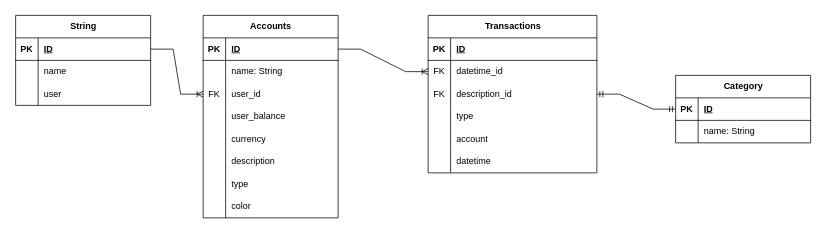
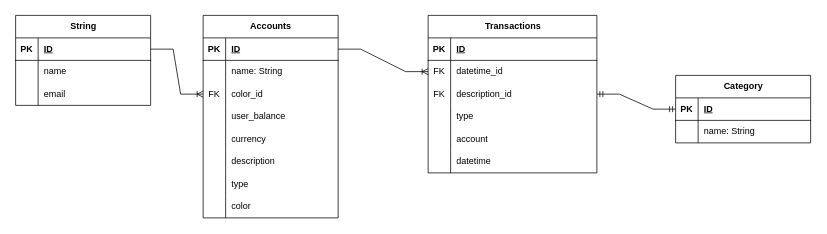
  <mxCell id="0" />
  <mxCell id="1" parent="0" />
  <mxCell id="2" value="String" style="shape=table;startSize=30;container=1;collapsible=1;childLayout=tableLayout;fixedRows=1;rowLines=0;fontStyle=1;align=center;resizeLast=1;html=1;rounded=0;labelBackgroundColor=none;" parent="1" vertex="1"><mxGeometry x="20" y="20" width="180" height="120" as="geometry" /></mxCell>
  <mxCell id="3" value="" style="shape=tableRow;horizontal=0;startSize=0;swimlaneHead=0;swimlaneBody=0;fillColor=none;collapsible=0;dropTarget=0;points=[[0,0.5],[1,0.5]];portConstraint=eastwest;top=0;left=0;right=0;bottom=1;rounded=0;labelBackgroundColor=none;" parent="2" vertex="1"><mxGeometry y="30" width="180" height="30" as="geometry" /></mxCell>
  <mxCell id="4" value="PK" style="shape=partialRectangle;connectable=0;fillColor=none;top=0;left=0;bottom=0;right=0;fontStyle=1;overflow=hidden;whiteSpace=wrap;html=1;rounded=0;labelBackgroundColor=none;" parent="3" vertex="1"><mxGeometry width="30" height="30" as="geometry"><mxRectangle width="30" height="30" as="alternateBounds" /></mxGeometry></mxCell>
  <mxCell id="5" value="ID" style="shape=partialRectangle;connectable=0;fillColor=none;top=0;left=0;bottom=0;right=0;align=left;spacingLeft=6;fontStyle=5;overflow=hidden;whiteSpace=wrap;html=1;rounded=0;labelBackgroundColor=none;" parent="3" vertex="1"><mxGeometry x="30" width="150" height="30" as="geometry"><mxRectangle width="150" height="30" as="alternateBounds" /></mxGeometry></mxCell>
  <mxCell id="6" value="" style="shape=tableRow;horizontal=0;startSize=0;swimlaneHead=0;swimlaneBody=0;fillColor=none;collapsible=0;dropTarget=0;points=[[0,0.5],[1,0.5]];portConstraint=eastwest;top=0;left=0;right=0;bottom=0;rounded=0;labelBackgroundColor=none;" parent="2" vertex="1"><mxGeometry y="60" width="180" height="30" as="geometry" /></mxCell>
  <mxCell id="7" value="" style="shape=partialRectangle;connectable=0;fillColor=none;top=0;left=0;bottom=0;right=0;editable=1;overflow=hidden;whiteSpace=wrap;html=1;rounded=0;labelBackgroundColor=none;" parent="6" vertex="1"><mxGeometry width="30" height="30" as="geometry"><mxRectangle width="30" height="30" as="alternateBounds" /></mxGeometry></mxCell>
  <mxCell id="8" value="name" style="shape=partialRectangle;connectable=0;fillColor=none;top=0;left=0;bottom=0;right=0;align=left;spacingLeft=6;overflow=hidden;whiteSpace=wrap;html=1;rounded=0;labelBackgroundColor=none;" parent="6" vertex="1"><mxGeometry x="30" width="150" height="30" as="geometry"><mxRectangle width="150" height="30" as="alternateBounds" /></mxGeometry></mxCell>
  <mxCell id="9" value="" style="shape=tableRow;horizontal=0;startSize=0;swimlaneHead=0;swimlaneBody=0;fillColor=none;collapsible=0;dropTarget=0;points=[[0,0.5],[1,0.5]];portConstraint=eastwest;top=0;left=0;right=0;bottom=0;rounded=0;labelBackgroundColor=none;" parent="2" vertex="1"><mxGeometry y="90" width="180" height="30" as="geometry" /></mxCell>
  <mxCell id="10" value="" style="shape=partialRectangle;connectable=0;fillColor=none;top=0;left=0;bottom=0;right=0;editable=1;overflow=hidden;whiteSpace=wrap;html=1;rounded=0;labelBackgroundColor=none;" parent="9" vertex="1"><mxGeometry width="30" height="30" as="geometry"><mxRectangle width="30" height="30" as="alternateBounds" /></mxGeometry></mxCell>
- <mxCell id="11" value="user" style="shape=partialRectangle;connectable=0;fillColor=none;top=0;left=0;bottom=0;right=0;align=left;spacingLeft=6;overflow=hidden;whiteSpace=wrap;html=1;rounded=0;labelBackgroundColor=none;" parent="9" vertex="1"><mxGeometry x="30" width="150" height="30" as="geometry"><mxRectangle width="150" height="30" as="alternateBounds" /></mxGeometry></mxCell>
+ <mxCell id="11" value="email" style="shape=partialRectangle;connectable=0;fillColor=none;top=0;left=0;bottom=0;right=0;align=left;spacingLeft=6;overflow=hidden;whiteSpace=wrap;html=1;rounded=0;labelBackgroundColor=none;" parent="9" vertex="1"><mxGeometry x="30" width="150" height="30" as="geometry"><mxRectangle width="150" height="30" as="alternateBounds" /></mxGeometry></mxCell>
  <mxCell id="12" value="Accounts" style="shape=table;startSize=30;container=1;collapsible=1;childLayout=tableLayout;fixedRows=1;rowLines=0;fontStyle=1;align=center;resizeLast=1;html=1;rounded=0;labelBackgroundColor=none;" parent="1" vertex="1"><mxGeometry x="270" y="20" width="180" height="270" as="geometry" /></mxCell>
  <mxCell id="13" value="" style="shape=tableRow;horizontal=0;startSize=0;swimlaneHead=0;swimlaneBody=0;fillColor=none;collapsible=0;dropTarget=0;points=[[0,0.5],[1,0.5]];portConstraint=eastwest;top=0;left=0;right=0;bottom=1;rounded=0;labelBackgroundColor=none;" parent="12" vertex="1"><mxGeometry y="30" width="180" height="30" as="geometry" /></mxCell>
  <mxCell id="14" value="PK" style="shape=partialRectangle;connectable=0;fillColor=none;top=0;left=0;bottom=0;right=0;fontStyle=1;overflow=hidden;whiteSpace=wrap;html=1;rounded=0;labelBackgroundColor=none;" parent="13" vertex="1"><mxGeometry width="30" height="30" as="geometry"><mxRectangle width="30" height="30" as="alternateBounds" /></mxGeometry></mxCell>
  <mxCell id="15" value="ID" style="shape=partialRectangle;connectable=0;fillColor=none;top=0;left=0;bottom=0;right=0;align=left;spacingLeft=6;fontStyle=5;overflow=hidden;whiteSpace=wrap;html=1;rounded=0;labelBackgroundColor=none;" parent="13" vertex="1"><mxGeometry x="30" width="150" height="30" as="geometry"><mxRectangle width="150" height="30" as="alternateBounds" /></mxGeometry></mxCell>
  <mxCell id="16" value="" style="shape=tableRow;horizontal=0;startSize=0;swimlaneHead=0;swimlaneBody=0;fillColor=none;collapsible=0;dropTarget=0;points=[[0,0.5],[1,0.5]];portConstraint=eastwest;top=0;left=0;right=0;bottom=0;rounded=0;labelBackgroundColor=none;" parent="12" vertex="1"><mxGeometry y="60" width="180" height="30" as="geometry" /></mxCell>
  <mxCell id="17" value="" style="shape=partialRectangle;connectable=0;fillColor=none;top=0;left=0;bottom=0;right=0;editable=1;overflow=hidden;whiteSpace=wrap;html=1;rounded=0;labelBackgroundColor=none;" parent="16" vertex="1"><mxGeometry width="30" height="30" as="geometry"><mxRectangle width="30" height="30" as="alternateBounds" /></mxGeometry></mxCell>
  <mxCell id="18" value="name: String" style="shape=partialRectangle;connectable=0;fillColor=none;top=0;left=0;bottom=0;right=0;align=left;spacingLeft=6;overflow=hidden;whiteSpace=wrap;html=1;rounded=0;labelBackgroundColor=none;" parent="16" vertex="1"><mxGeometry x="30" width="150" height="30" as="geometry"><mxRectangle width="150" height="30" as="alternateBounds" /></mxGeometry></mxCell>
  <mxCell id="19" value="" style="shape=tableRow;horizontal=0;startSize=0;swimlaneHead=0;swimlaneBody=0;fillColor=none;collapsible=0;dropTarget=0;points=[[0,0.5],[1,0.5]];portConstraint=eastwest;top=0;left=0;right=0;bottom=0;rounded=0;labelBackgroundColor=none;" parent="12" vertex="1"><mxGeometry y="90" width="180" height="30" as="geometry" /></mxCell>
  <mxCell id="20" value="FK" style="shape=partialRectangle;connectable=0;fillColor=none;top=0;left=0;bottom=0;right=0;editable=1;overflow=hidden;whiteSpace=wrap;html=1;rounded=0;labelBackgroundColor=none;" parent="19" vertex="1"><mxGeometry width="30" height="30" as="geometry"><mxRectangle width="30" height="30" as="alternateBounds" /></mxGeometry></mxCell>
- <mxCell id="21" value="user_id" style="shape=partialRectangle;connectable=0;fillColor=none;top=0;left=0;bottom=0;right=0;align=left;spacingLeft=6;overflow=hidden;whiteSpace=wrap;html=1;rounded=0;labelBackgroundColor=none;" parent="19" vertex="1"><mxGeometry x="30" width="150" height="30" as="geometry"><mxRectangle width="150" height="30" as="alternateBounds" /></mxGeometry></mxCell>
+ <mxCell id="21" value="color_id" style="shape=partialRectangle;connectable=0;fillColor=none;top=0;left=0;bottom=0;right=0;align=left;spacingLeft=6;overflow=hidden;whiteSpace=wrap;html=1;rounded=0;labelBackgroundColor=none;" parent="19" vertex="1"><mxGeometry x="30" width="150" height="30" as="geometry"><mxRectangle width="150" height="30" as="alternateBounds" /></mxGeometry></mxCell>
  <mxCell id="22" style="shape=tableRow;horizontal=0;startSize=0;swimlaneHead=0;swimlaneBody=0;fillColor=none;collapsible=0;dropTarget=0;points=[[0,0.5],[1,0.5]];portConstraint=eastwest;top=0;left=0;right=0;bottom=0;rounded=0;labelBackgroundColor=none;" parent="12" vertex="1"><mxGeometry y="120" width="180" height="30" as="geometry" /></mxCell>
  <mxCell id="23" style="shape=partialRectangle;connectable=0;fillColor=none;top=0;left=0;bottom=0;right=0;editable=1;overflow=hidden;whiteSpace=wrap;html=1;rounded=0;labelBackgroundColor=none;" parent="22" vertex="1"><mxGeometry width="30" height="30" as="geometry"><mxRectangle width="30" height="30" as="alternateBounds" /></mxGeometry></mxCell>
  <mxCell id="24" value="user_balance" style="shape=partialRectangle;connectable=0;fillColor=none;top=0;left=0;bottom=0;right=0;align=left;spacingLeft=6;overflow=hidden;whiteSpace=wrap;html=1;rounded=0;labelBackgroundColor=none;" parent="22" vertex="1"><mxGeometry x="30" width="150" height="30" as="geometry"><mxRectangle width="150" height="30" as="alternateBounds" /></mxGeometry></mxCell>
  <mxCell id="25" style="shape=tableRow;horizontal=0;startSize=0;swimlaneHead=0;swimlaneBody=0;fillColor=none;collapsible=0;dropTarget=0;points=[[0,0.5],[1,0.5]];portConstraint=eastwest;top=0;left=0;right=0;bottom=0;rounded=0;labelBackgroundColor=none;" parent="12" vertex="1"><mxGeometry y="150" width="180" height="30" as="geometry" /></mxCell>
  <mxCell id="26" style="shape=partialRectangle;connectable=0;fillColor=none;top=0;left=0;bottom=0;right=0;editable=1;overflow=hidden;whiteSpace=wrap;html=1;rounded=0;labelBackgroundColor=none;" parent="25" vertex="1"><mxGeometry width="30" height="30" as="geometry"><mxRectangle width="30" height="30" as="alternateBounds" /></mxGeometry></mxCell>
  <mxCell id="27" value="currency" style="shape=partialRectangle;connectable=0;fillColor=none;top=0;left=0;bottom=0;right=0;align=left;spacingLeft=6;overflow=hidden;whiteSpace=wrap;html=1;rounded=0;labelBackgroundColor=none;" parent="25" vertex="1"><mxGeometry x="30" width="150" height="30" as="geometry"><mxRectangle width="150" height="30" as="alternateBounds" /></mxGeometry></mxCell>
  <mxCell id="28" style="shape=tableRow;horizontal=0;startSize=0;swimlaneHead=0;swimlaneBody=0;fillColor=none;collapsible=0;dropTarget=0;points=[[0,0.5],[1,0.5]];portConstraint=eastwest;top=0;left=0;right=0;bottom=0;rounded=0;labelBackgroundColor=none;" parent="12" vertex="1"><mxGeometry y="180" width="180" height="30" as="geometry" /></mxCell>
  <mxCell id="29" style="shape=partialRectangle;connectable=0;fillColor=none;top=0;left=0;bottom=0;right=0;editable=1;overflow=hidden;whiteSpace=wrap;html=1;rounded=0;labelBackgroundColor=none;" parent="28" vertex="1"><mxGeometry width="30" height="30" as="geometry"><mxRectangle width="30" height="30" as="alternateBounds" /></mxGeometry></mxCell>
  <mxCell id="30" value="description" style="shape=partialRectangle;connectable=0;fillColor=none;top=0;left=0;bottom=0;right=0;align=left;spacingLeft=6;overflow=hidden;whiteSpace=wrap;html=1;rounded=0;labelBackgroundColor=none;" parent="28" vertex="1"><mxGeometry x="30" width="150" height="30" as="geometry"><mxRectangle width="150" height="30" as="alternateBounds" /></mxGeometry></mxCell>
  <mxCell id="31" style="shape=tableRow;horizontal=0;startSize=0;swimlaneHead=0;swimlaneBody=0;fillColor=none;collapsible=0;dropTarget=0;points=[[0,0.5],[1,0.5]];portConstraint=eastwest;top=0;left=0;right=0;bottom=0;rounded=0;labelBackgroundColor=none;" parent="12" vertex="1"><mxGeometry y="210" width="180" height="30" as="geometry" /></mxCell>
  <mxCell id="32" style="shape=partialRectangle;connectable=0;fillColor=none;top=0;left=0;bottom=0;right=0;editable=1;overflow=hidden;whiteSpace=wrap;html=1;rounded=0;labelBackgroundColor=none;" parent="31" vertex="1"><mxGeometry width="30" height="30" as="geometry"><mxRectangle width="30" height="30" as="alternateBounds" /></mxGeometry></mxCell>
  <mxCell id="33" value="type" style="shape=partialRectangle;connectable=0;fillColor=none;top=0;left=0;bottom=0;right=0;align=left;spacingLeft=6;overflow=hidden;whiteSpace=wrap;html=1;rounded=0;labelBackgroundColor=none;" parent="31" vertex="1"><mxGeometry x="30" width="150" height="30" as="geometry"><mxRectangle width="150" height="30" as="alternateBounds" /></mxGeometry></mxCell>
  <mxCell id="34" style="shape=tableRow;horizontal=0;startSize=0;swimlaneHead=0;swimlaneBody=0;fillColor=none;collapsible=0;dropTarget=0;points=[[0,0.5],[1,0.5]];portConstraint=eastwest;top=0;left=0;right=0;bottom=0;rounded=0;labelBackgroundColor=none;" parent="12" vertex="1"><mxGeometry y="240" width="180" height="30" as="geometry" /></mxCell>
  <mxCell id="35" style="shape=partialRectangle;connectable=0;fillColor=none;top=0;left=0;bottom=0;right=0;editable=1;overflow=hidden;whiteSpace=wrap;html=1;rounded=0;labelBackgroundColor=none;" parent="34" vertex="1"><mxGeometry width="30" height="30" as="geometry"><mxRectangle width="30" height="30" as="alternateBounds" /></mxGeometry></mxCell>
  <mxCell id="36" value="color" style="shape=partialRectangle;connectable=0;fillColor=none;top=0;left=0;bottom=0;right=0;align=left;spacingLeft=6;overflow=hidden;whiteSpace=wrap;html=1;rounded=0;labelBackgroundColor=none;" parent="34" vertex="1"><mxGeometry x="30" width="150" height="30" as="geometry"><mxRectangle width="150" height="30" as="alternateBounds" /></mxGeometry></mxCell>
  <mxCell id="37" value="" style="edgeStyle=entityRelationEdgeStyle;fontSize=12;html=1;endArrow=ERoneToMany;rounded=0;labelBackgroundColor=none;fontColor=default;entryX=0;entryY=0.5;entryDx=0;entryDy=0;" parent="1" source="3" target="19" edge="1"><mxGeometry width="100" height="100" relative="1" as="geometry"><mxPoint x="810" y="140" as="sourcePoint" /><mxPoint x="910" y="40" as="targetPoint" /></mxGeometry></mxCell>
  <mxCell id="38" value="Category" style="shape=table;startSize=30;container=1;collapsible=1;childLayout=tableLayout;fixedRows=1;rowLines=0;fontStyle=1;align=center;resizeLast=1;html=1;rounded=0;labelBackgroundColor=none;" parent="1" vertex="1"><mxGeometry x="900" y="100" width="180" height="90" as="geometry" /></mxCell>
  <mxCell id="39" value="" style="shape=tableRow;horizontal=0;startSize=0;swimlaneHead=0;swimlaneBody=0;fillColor=none;collapsible=0;dropTarget=0;points=[[0,0.5],[1,0.5]];portConstraint=eastwest;top=0;left=0;right=0;bottom=1;rounded=0;labelBackgroundColor=none;" parent="38" vertex="1"><mxGeometry y="30" width="180" height="30" as="geometry" /></mxCell>
  <mxCell id="40" value="PK" style="shape=partialRectangle;connectable=0;fillColor=none;top=0;left=0;bottom=0;right=0;fontStyle=1;overflow=hidden;whiteSpace=wrap;html=1;rounded=0;labelBackgroundColor=none;" parent="39" vertex="1"><mxGeometry width="30" height="30" as="geometry"><mxRectangle width="30" height="30" as="alternateBounds" /></mxGeometry></mxCell>
  <mxCell id="41" value="ID" style="shape=partialRectangle;connectable=0;fillColor=none;top=0;left=0;bottom=0;right=0;align=left;spacingLeft=6;fontStyle=5;overflow=hidden;whiteSpace=wrap;html=1;rounded=0;labelBackgroundColor=none;" parent="39" vertex="1"><mxGeometry x="30" width="150" height="30" as="geometry"><mxRectangle width="150" height="30" as="alternateBounds" /></mxGeometry></mxCell>
  <mxCell id="42" value="" style="shape=tableRow;horizontal=0;startSize=0;swimlaneHead=0;swimlaneBody=0;fillColor=none;collapsible=0;dropTarget=0;points=[[0,0.5],[1,0.5]];portConstraint=eastwest;top=0;left=0;right=0;bottom=0;rounded=0;labelBackgroundColor=none;" parent="38" vertex="1"><mxGeometry y="60" width="180" height="30" as="geometry" /></mxCell>
  <mxCell id="43" value="" style="shape=partialRectangle;connectable=0;fillColor=none;top=0;left=0;bottom=0;right=0;editable=1;overflow=hidden;whiteSpace=wrap;html=1;rounded=0;labelBackgroundColor=none;" parent="42" vertex="1"><mxGeometry width="30" height="30" as="geometry"><mxRectangle width="30" height="30" as="alternateBounds" /></mxGeometry></mxCell>
  <mxCell id="44" value="name: String" style="shape=partialRectangle;connectable=0;fillColor=none;top=0;left=0;bottom=0;right=0;align=left;spacingLeft=6;overflow=hidden;whiteSpace=wrap;html=1;rounded=0;labelBackgroundColor=none;" parent="42" vertex="1"><mxGeometry x="30" width="150" height="30" as="geometry"><mxRectangle width="150" height="30" as="alternateBounds" /></mxGeometry></mxCell>
  <mxCell id="45" value="Transactions" style="shape=table;startSize=30;container=1;collapsible=1;childLayout=tableLayout;fixedRows=1;rowLines=0;fontStyle=1;align=center;resizeLast=1;html=1;rounded=0;labelBackgroundColor=none;" parent="1" vertex="1"><mxGeometry x="570" y="20" width="225" height="210.0" as="geometry" /></mxCell>
  <mxCell id="46" value="" style="shape=tableRow;horizontal=0;startSize=0;swimlaneHead=0;swimlaneBody=0;fillColor=none;collapsible=0;dropTarget=0;points=[[0,0.5],[1,0.5]];portConstraint=eastwest;top=0;left=0;right=0;bottom=1;rounded=0;labelBackgroundColor=none;" parent="45" vertex="1"><mxGeometry y="30" width="225" height="30" as="geometry" /></mxCell>
  <mxCell id="47" value="PK" style="shape=partialRectangle;connectable=0;fillColor=none;top=0;left=0;bottom=0;right=0;fontStyle=1;overflow=hidden;whiteSpace=wrap;html=1;rounded=0;labelBackgroundColor=none;" parent="46" vertex="1"><mxGeometry width="30" height="30" as="geometry"><mxRectangle width="30" height="30" as="alternateBounds" /></mxGeometry></mxCell>
  <mxCell id="48" value="ID" style="shape=partialRectangle;connectable=0;fillColor=none;top=0;left=0;bottom=0;right=0;align=left;spacingLeft=6;fontStyle=5;overflow=hidden;whiteSpace=wrap;html=1;rounded=0;labelBackgroundColor=none;" parent="46" vertex="1"><mxGeometry x="30" width="195" height="30" as="geometry"><mxRectangle width="195" height="30" as="alternateBounds" /></mxGeometry></mxCell>
  <mxCell id="49" style="shape=tableRow;horizontal=0;startSize=0;swimlaneHead=0;swimlaneBody=0;fillColor=none;collapsible=0;dropTarget=0;points=[[0,0.5],[1,0.5]];portConstraint=eastwest;top=0;left=0;right=0;bottom=0;rounded=0;labelBackgroundColor=none;" parent="45" vertex="1"><mxGeometry y="60" width="225" height="30" as="geometry" /></mxCell>
  <mxCell id="50" value="FK" style="shape=partialRectangle;connectable=0;fillColor=none;top=0;left=0;bottom=0;right=0;editable=1;overflow=hidden;whiteSpace=wrap;html=1;rounded=0;labelBackgroundColor=none;" parent="49" vertex="1"><mxGeometry width="30" height="30" as="geometry"><mxRectangle width="30" height="30" as="alternateBounds" /></mxGeometry></mxCell>
  <mxCell id="51" value="datetime_id" style="shape=partialRectangle;connectable=0;fillColor=none;top=0;left=0;bottom=0;right=0;align=left;spacingLeft=6;overflow=hidden;whiteSpace=wrap;html=1;rounded=0;labelBackgroundColor=none;" parent="49" vertex="1"><mxGeometry x="30" width="195" height="30" as="geometry"><mxRectangle width="195" height="30" as="alternateBounds" /></mxGeometry></mxCell>
  <mxCell id="52" style="shape=tableRow;horizontal=0;startSize=0;swimlaneHead=0;swimlaneBody=0;fillColor=none;collapsible=0;dropTarget=0;points=[[0,0.5],[1,0.5]];portConstraint=eastwest;top=0;left=0;right=0;bottom=0;rounded=0;labelBackgroundColor=none;" parent="45" vertex="1"><mxGeometry y="90" width="225" height="30" as="geometry" /></mxCell>
  <mxCell id="53" value="FK" style="shape=partialRectangle;connectable=0;fillColor=none;top=0;left=0;bottom=0;right=0;editable=1;overflow=hidden;whiteSpace=wrap;html=1;rounded=0;labelBackgroundColor=none;" parent="52" vertex="1"><mxGeometry width="30" height="30" as="geometry"><mxRectangle width="30" height="30" as="alternateBounds" /></mxGeometry></mxCell>
  <mxCell id="54" value="description_id" style="shape=partialRectangle;connectable=0;fillColor=none;top=0;left=0;bottom=0;right=0;align=left;spacingLeft=6;overflow=hidden;whiteSpace=wrap;html=1;rounded=0;labelBackgroundColor=none;" parent="52" vertex="1"><mxGeometry x="30" width="195" height="30" as="geometry"><mxRectangle width="195" height="30" as="alternateBounds" /></mxGeometry></mxCell>
  <mxCell id="55" style="shape=tableRow;horizontal=0;startSize=0;swimlaneHead=0;swimlaneBody=0;fillColor=none;collapsible=0;dropTarget=0;points=[[0,0.5],[1,0.5]];portConstraint=eastwest;top=0;left=0;right=0;bottom=0;rounded=0;labelBackgroundColor=none;" parent="45" vertex="1"><mxGeometry y="120" width="225" height="30" as="geometry" /></mxCell>
  <mxCell id="56" style="shape=partialRectangle;connectable=0;fillColor=none;top=0;left=0;bottom=0;right=0;editable=1;overflow=hidden;whiteSpace=wrap;html=1;rounded=0;labelBackgroundColor=none;" parent="55" vertex="1"><mxGeometry width="30" height="30" as="geometry"><mxRectangle width="30" height="30" as="alternateBounds" /></mxGeometry></mxCell>
  <mxCell id="57" value="type" style="shape=partialRectangle;connectable=0;fillColor=none;top=0;left=0;bottom=0;right=0;align=left;spacingLeft=6;overflow=hidden;whiteSpace=wrap;html=1;rounded=0;labelBackgroundColor=none;" parent="55" vertex="1"><mxGeometry x="30" width="195" height="30" as="geometry"><mxRectangle width="195" height="30" as="alternateBounds" /></mxGeometry></mxCell>
  <mxCell id="58" style="shape=tableRow;horizontal=0;startSize=0;swimlaneHead=0;swimlaneBody=0;fillColor=none;collapsible=0;dropTarget=0;points=[[0,0.5],[1,0.5]];portConstraint=eastwest;top=0;left=0;right=0;bottom=0;rounded=0;labelBackgroundColor=none;" parent="45" vertex="1"><mxGeometry y="150" width="225" height="30" as="geometry" /></mxCell>
  <mxCell id="59" style="shape=partialRectangle;connectable=0;fillColor=none;top=0;left=0;bottom=0;right=0;editable=1;overflow=hidden;whiteSpace=wrap;html=1;rounded=0;labelBackgroundColor=none;" parent="58" vertex="1"><mxGeometry width="30" height="30" as="geometry"><mxRectangle width="30" height="30" as="alternateBounds" /></mxGeometry></mxCell>
  <mxCell id="60" value="account" style="shape=partialRectangle;connectable=0;fillColor=none;top=0;left=0;bottom=0;right=0;align=left;spacingLeft=6;overflow=hidden;whiteSpace=wrap;html=1;rounded=0;labelBackgroundColor=none;" parent="58" vertex="1"><mxGeometry x="30" width="195" height="30" as="geometry"><mxRectangle width="195" height="30" as="alternateBounds" /></mxGeometry></mxCell>
  <mxCell id="61" style="shape=tableRow;horizontal=0;startSize=0;swimlaneHead=0;swimlaneBody=0;fillColor=none;collapsible=0;dropTarget=0;points=[[0,0.5],[1,0.5]];portConstraint=eastwest;top=0;left=0;right=0;bottom=0;rounded=0;labelBackgroundColor=none;" parent="45" vertex="1"><mxGeometry y="180" width="225" height="30" as="geometry" /></mxCell>
  <mxCell id="62" style="shape=partialRectangle;connectable=0;fillColor=none;top=0;left=0;bottom=0;right=0;editable=1;overflow=hidden;whiteSpace=wrap;html=1;rounded=0;labelBackgroundColor=none;" parent="61" vertex="1"><mxGeometry width="30" height="30" as="geometry"><mxRectangle width="30" height="30" as="alternateBounds" /></mxGeometry></mxCell>
  <mxCell id="63" value="datetime" style="shape=partialRectangle;connectable=0;fillColor=none;top=0;left=0;bottom=0;right=0;align=left;spacingLeft=6;overflow=hidden;whiteSpace=wrap;html=1;rounded=0;labelBackgroundColor=none;" parent="61" vertex="1"><mxGeometry x="30" width="195" height="30" as="geometry"><mxRectangle width="195" height="30" as="alternateBounds" /></mxGeometry></mxCell>
  <mxCell id="64" value="" style="edgeStyle=entityRelationEdgeStyle;fontSize=12;html=1;endArrow=ERoneToMany;rounded=0;labelBackgroundColor=none;fontColor=default;" parent="1" source="13" target="49" edge="1"><mxGeometry width="100" height="100" relative="1" as="geometry"><mxPoint x="920.18" y="102.44" as="sourcePoint" /><mxPoint x="980" y="485" as="targetPoint" /></mxGeometry></mxCell>
  <mxCell id="65" value="" style="edgeStyle=entityRelationEdgeStyle;fontSize=12;html=1;endArrow=ERmandOne;startArrow=ERmandOne;rounded=0;" parent="1" source="39" target="52" edge="1"><mxGeometry width="100" height="100" relative="1" as="geometry"><mxPoint x="980" y="210" as="sourcePoint" /><mxPoint x="1080" y="110" as="targetPoint" /></mxGeometry></mxCell>
